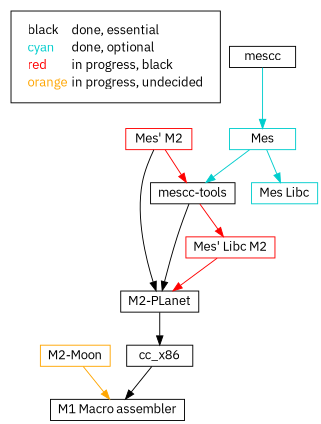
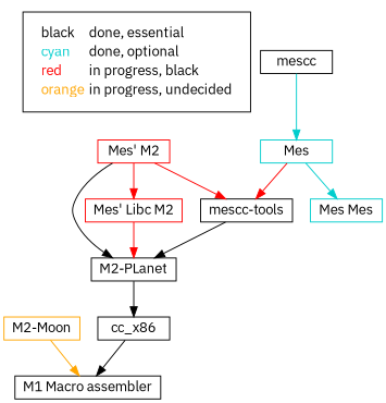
  digraph {
    fontname="IBM Plex Sans"
    node [fontname="IBM Plex Sans" shape=box]
    edge [color=black fontname="IBM Plex Sans"]
    n1 [height=0.25 label=<<table border="0" cellpadding="2" cellspacing="0" cellborder="0">       <tr><td align="left"><font color="black">black</font></td><td align="left">done, essential</td></tr>       <tr><td align="left"><font color="cyan3">cyan</font></td><td align="left">done, optional</td></tr> <!--       <tr><td align="left"><font color="green3">green</font></td><td align="left">done, undecided</td></tr> !-->       <tr><td align="left"><font color="red1">red</font></td><td align="left">in progress, black</td></tr>       <tr><td align="left"><font color="orange">orange</font></td><td align="left">in progress, undecided</td></tr>       </table>> shape=plaintext width=1]
    n2 [color=black height=0.25 label=cc_x86 width=1]
    "M1 Macro assembler" [height=0.25 width=1]
    n4 [color=black height=0.25 label="M2-PLanet" width=1]
    n5 [color=orange height=0.25 label="M2-Moon" width=1]
    n6 [color=black height=0.25 label="mescc-tools" width=1]
    n7 [color=red1 height=0.25 label="Mes' Libc M2" width=1]
    n8 [color=red1 height=0.25 label="Mes' M2" width=1]
-   n9 [color=cyan3 height=0.25 label="Mes Libc" width=1]
+   n9 [color=cyan3 height=0.25 label="Mes Mes" width=1]
    n10 [color=cyan3 height=0.25 label=Mes width=1]
    mescc [height=0.25 width=1]
    subgraph cluster_1 {
      n1
    }
    n2 -> "M1 Macro assembler" [height=0.25]
    n4 -> n2 [height=0.25]
    n5 -> "M1 Macro assembler" [color=orange height=0.25]
    n6 -> n4 [height=0.25]
    n7 -> n4 [color=red1 height=0.25]
    n8 -> n4 [height=0.25]
    n8 -> n6 [color=red1 height=0.25]
-   n6 -> n7 [color=red1 height=0.25]
-   n10 -> n6 [color=cyan3 height=0.25]
+   n8 -> n7 [color=red1 height=0.25]
+   n10 -> n6 [color=red1 height=0.25]
    n10 -> n9 [color=cyan3 height=0.25]
    mescc -> n10 [color=cyan3 height=0.25]
  }
